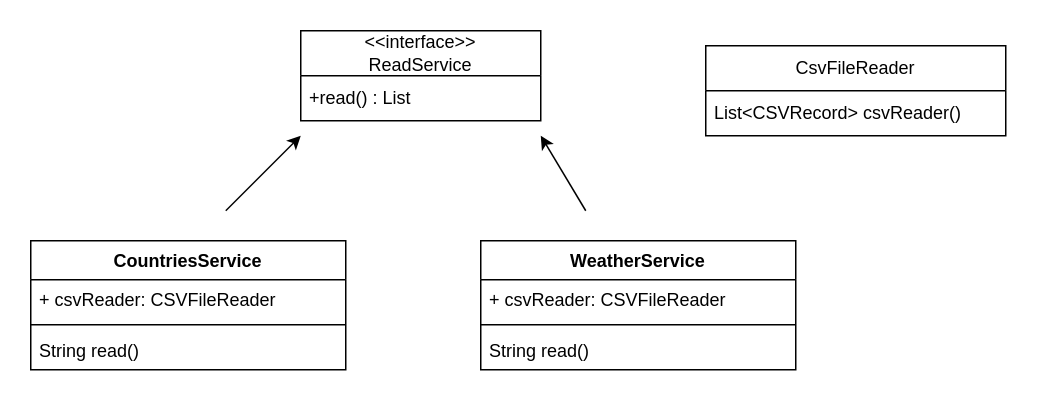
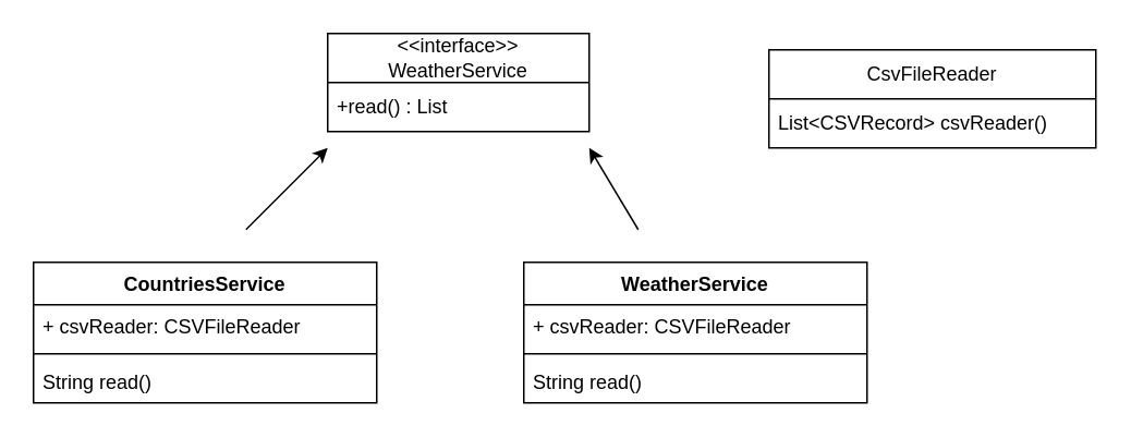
  <mxCell id="0" />
  <mxCell id="1" parent="0" />
- <mxCell id="2" value="&amp;lt;&amp;lt;interface&amp;gt;&amp;gt;&lt;br&gt;ReadService" style="swimlane;fontStyle=0;childLayout=stackLayout;horizontal=1;startSize=30;horizontalStack=0;resizeParent=1;resizeParentMax=0;resizeLast=0;collapsible=1;marginBottom=0;whiteSpace=wrap;html=1;" vertex="1" parent="1"><mxGeometry x="200" y="20" width="160" height="60" as="geometry" /></mxCell>
+ <mxCell id="2" value="&amp;lt;&amp;lt;interface&amp;gt;&amp;gt;&lt;br&gt;WeatherService" style="swimlane;fontStyle=0;childLayout=stackLayout;horizontal=1;startSize=30;horizontalStack=0;resizeParent=1;resizeParentMax=0;resizeLast=0;collapsible=1;marginBottom=0;whiteSpace=wrap;html=1;" vertex="1" parent="1"><mxGeometry x="200" y="20" width="160" height="60" as="geometry" /></mxCell>
  <mxCell id="3" value="+read() : List" style="text;strokeColor=none;fillColor=none;align=left;verticalAlign=middle;spacingLeft=4;spacingRight=4;overflow=hidden;points=[[0,0.5],[1,0.5]];portConstraint=eastwest;rotatable=0;whiteSpace=wrap;html=1;" vertex="1" parent="2"><mxGeometry y="30" width="160" height="30" as="geometry" /></mxCell>
  <mxCell id="4" value="CsvFileReader" style="swimlane;fontStyle=0;childLayout=stackLayout;horizontal=1;startSize=30;horizontalStack=0;resizeParent=1;resizeParentMax=0;resizeLast=0;collapsible=1;marginBottom=0;whiteSpace=wrap;html=1;" vertex="1" parent="1"><mxGeometry x="470" y="30" width="200" height="60" as="geometry" /></mxCell>
  <mxCell id="5" value="List&amp;lt;CSVRecord&amp;gt; csvReader()" style="text;strokeColor=none;fillColor=none;align=left;verticalAlign=middle;spacingLeft=4;spacingRight=4;overflow=hidden;points=[[0,0.5],[1,0.5]];portConstraint=eastwest;rotatable=0;whiteSpace=wrap;html=1;" vertex="1" parent="4"><mxGeometry y="30" width="200" height="30" as="geometry" /></mxCell>
  <mxCell id="6" value="" style="endArrow=classic;html=1;rounded=0;" edge="1" parent="1"><mxGeometry width="50" height="50" relative="1" as="geometry"><mxPoint x="150" y="140" as="sourcePoint" /><mxPoint x="200" y="90" as="targetPoint" /></mxGeometry></mxCell>
  <mxCell id="7" value="" style="endArrow=classic;html=1;rounded=0;" edge="1" parent="1"><mxGeometry width="50" height="50" relative="1" as="geometry"><mxPoint x="390" y="140" as="sourcePoint" /><mxPoint x="360" y="90" as="targetPoint" /></mxGeometry></mxCell>
  <mxCell id="8" value="WeatherService" style="swimlane;fontStyle=1;align=center;verticalAlign=top;childLayout=stackLayout;horizontal=1;startSize=26;horizontalStack=0;resizeParent=1;resizeParentMax=0;resizeLast=0;collapsible=1;marginBottom=0;whiteSpace=wrap;html=1;" vertex="1" parent="1"><mxGeometry x="320" y="160" width="210" height="86" as="geometry" /></mxCell>
  <mxCell id="9" value="+ csvReader: CSVFileReader" style="text;strokeColor=none;fillColor=none;align=left;verticalAlign=top;spacingLeft=4;spacingRight=4;overflow=hidden;rotatable=0;points=[[0,0.5],[1,0.5]];portConstraint=eastwest;whiteSpace=wrap;html=1;" vertex="1" parent="8"><mxGeometry y="26" width="210" height="26" as="geometry" /></mxCell>
  <mxCell id="10" value="" style="line;strokeWidth=1;fillColor=none;align=left;verticalAlign=middle;spacingTop=-1;spacingLeft=3;spacingRight=3;rotatable=0;labelPosition=right;points=[];portConstraint=eastwest;strokeColor=inherit;" vertex="1" parent="8"><mxGeometry y="52" width="210" height="8" as="geometry" /></mxCell>
  <mxCell id="11" value="String read()" style="text;strokeColor=none;fillColor=none;align=left;verticalAlign=top;spacingLeft=4;spacingRight=4;overflow=hidden;rotatable=0;points=[[0,0.5],[1,0.5]];portConstraint=eastwest;whiteSpace=wrap;html=1;" vertex="1" parent="8"><mxGeometry y="60" width="210" height="26" as="geometry" /></mxCell>
  <mxCell id="12" value="CountriesService" style="swimlane;fontStyle=1;align=center;verticalAlign=top;childLayout=stackLayout;horizontal=1;startSize=26;horizontalStack=0;resizeParent=1;resizeParentMax=0;resizeLast=0;collapsible=1;marginBottom=0;whiteSpace=wrap;html=1;" vertex="1" parent="1"><mxGeometry x="20" y="160" width="210" height="86" as="geometry" /></mxCell>
  <mxCell id="13" value="+ csvReader: CSVFileReader" style="text;strokeColor=none;fillColor=none;align=left;verticalAlign=top;spacingLeft=4;spacingRight=4;overflow=hidden;rotatable=0;points=[[0,0.5],[1,0.5]];portConstraint=eastwest;whiteSpace=wrap;html=1;" vertex="1" parent="12"><mxGeometry y="26" width="210" height="26" as="geometry" /></mxCell>
  <mxCell id="14" value="" style="line;strokeWidth=1;fillColor=none;align=left;verticalAlign=middle;spacingTop=-1;spacingLeft=3;spacingRight=3;rotatable=0;labelPosition=right;points=[];portConstraint=eastwest;strokeColor=inherit;" vertex="1" parent="12"><mxGeometry y="52" width="210" height="8" as="geometry" /></mxCell>
  <mxCell id="15" value="String read()" style="text;strokeColor=none;fillColor=none;align=left;verticalAlign=top;spacingLeft=4;spacingRight=4;overflow=hidden;rotatable=0;points=[[0,0.5],[1,0.5]];portConstraint=eastwest;whiteSpace=wrap;html=1;" vertex="1" parent="12"><mxGeometry y="60" width="210" height="26" as="geometry" /></mxCell>
